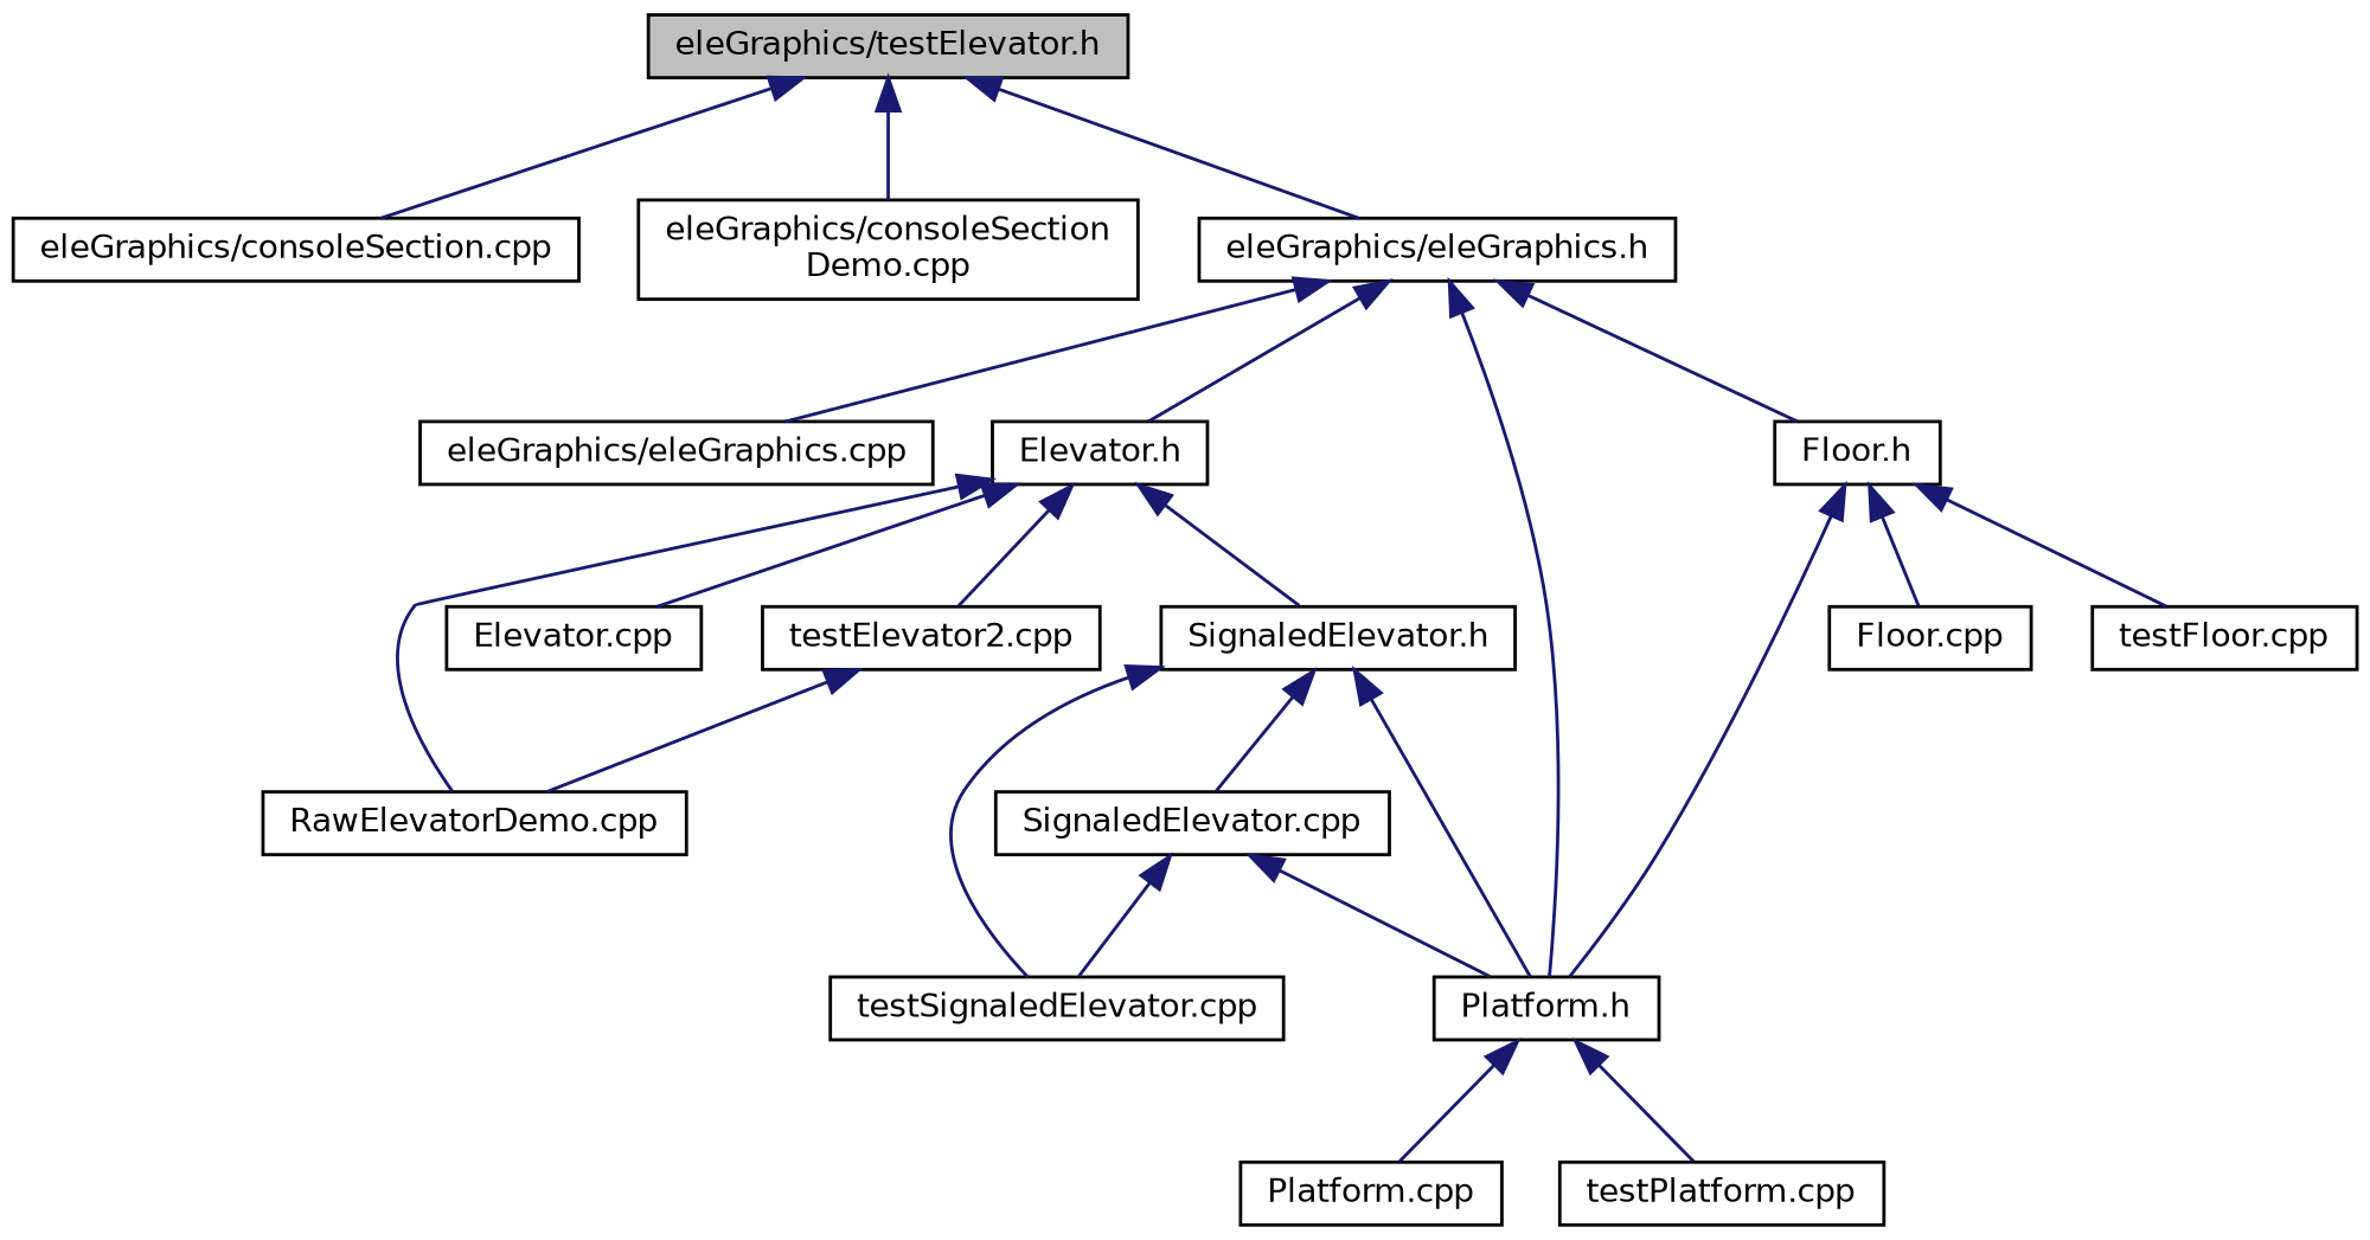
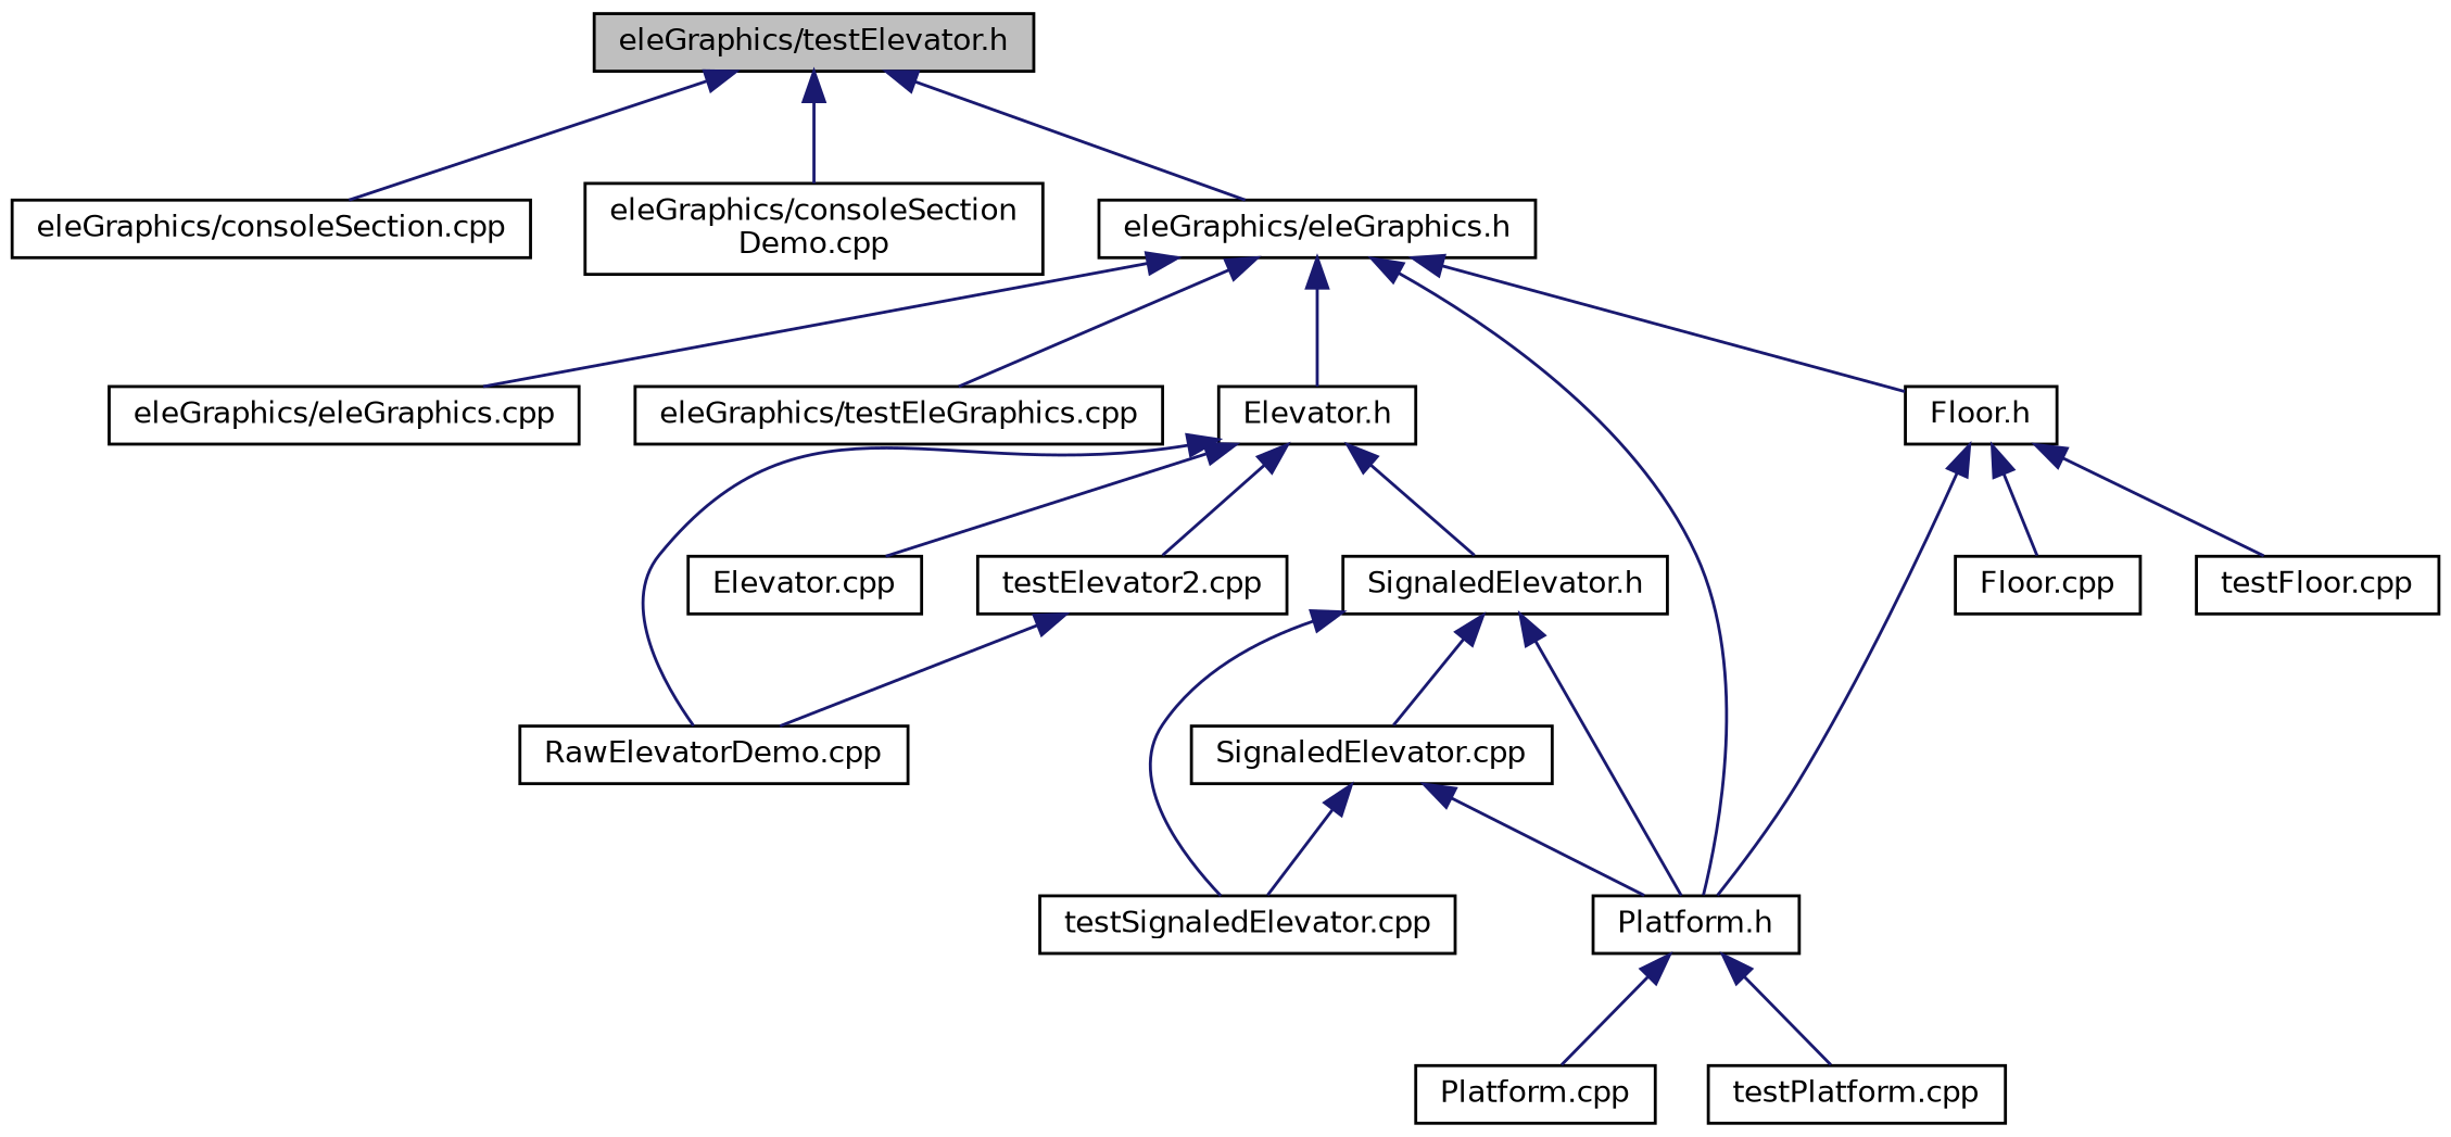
  digraph {
    node [color=black fillcolor=white fontname=Helvetica fontsize=10 shape=record style=filled]
    edge [color=midnightblue dir=back fontname=Helvetica fontsize=10 labelfontname=Helvetica labelfontsize=10 style=solid]
    n1 [fillcolor=grey75 fontcolor=black height=0.2 label="eleGraphics/testElevator.h" width=0.4]
    n2 [height=0.2 label="eleGraphics/consoleSection.cpp" width=0.4]
    n3 [height=0.2 label="eleGraphics/consoleSection\lDemo.cpp" width=0.4]
    n4 [height=0.2 label="eleGraphics/eleGraphics.h" width=0.4]
    n5 [height=0.2 label="eleGraphics/eleGraphics.cpp" width=0.4]
+   n6 [height=0.2 label="eleGraphics/testEleGraphics.cpp" width=0.4]
    n7 [height=0.2 label="Elevator.h" width=0.4]
    n8 [height=0.2 label="Platform.h" width=0.4]
    n9 [height=0.2 label="Floor.h" width=0.4]
    n10 [height=0.2 label="RawElevatorDemo.cpp" width=0.4]
    n11 [height=0.2 label="Elevator.cpp" width=0.4]
    n12 [height=0.2 label="SignaledElevator.h" width=0.4]
    n13 [height=0.2 label="testElevator2.cpp" width=0.4]
    n14 [height=0.2 label="Platform.cpp" width=0.4]
    n15 [height=0.2 label="testPlatform.cpp" width=0.4]
    n16 [height=0.2 label="Floor.cpp" width=0.4]
    n17 [height=0.2 label="testFloor.cpp" width=0.4]
    n18 [height=0.2 label="SignaledElevator.cpp" width=0.4]
    n19 [height=0.2 label="testSignaledElevator.cpp" width=0.4]
    n1 -> n2
    n1 -> n3
    n1 -> n4
    n4 -> n5
+   n4 -> n6
    n4 -> n7
    n4 -> n8
    n4 -> n9
    n7 -> n10
    n7 -> n11
    n7 -> n12
    n7 -> n13
    n8 -> n14
    n8 -> n15
    n9 -> n8
    n9 -> n16
    n9 -> n17
    n12 -> n8
    n12 -> n18
    n12 -> n19
    n13 -> n10
    n18 -> n8
    n18 -> n19
  }
